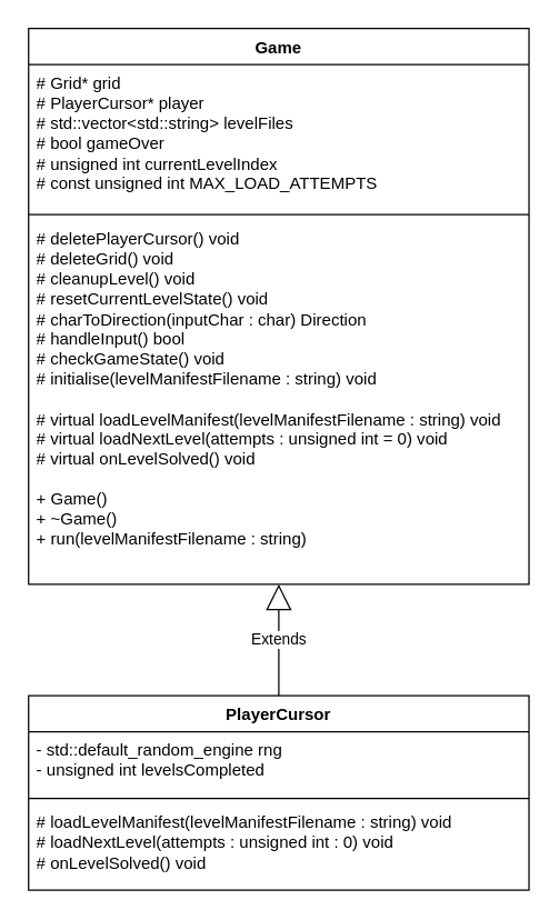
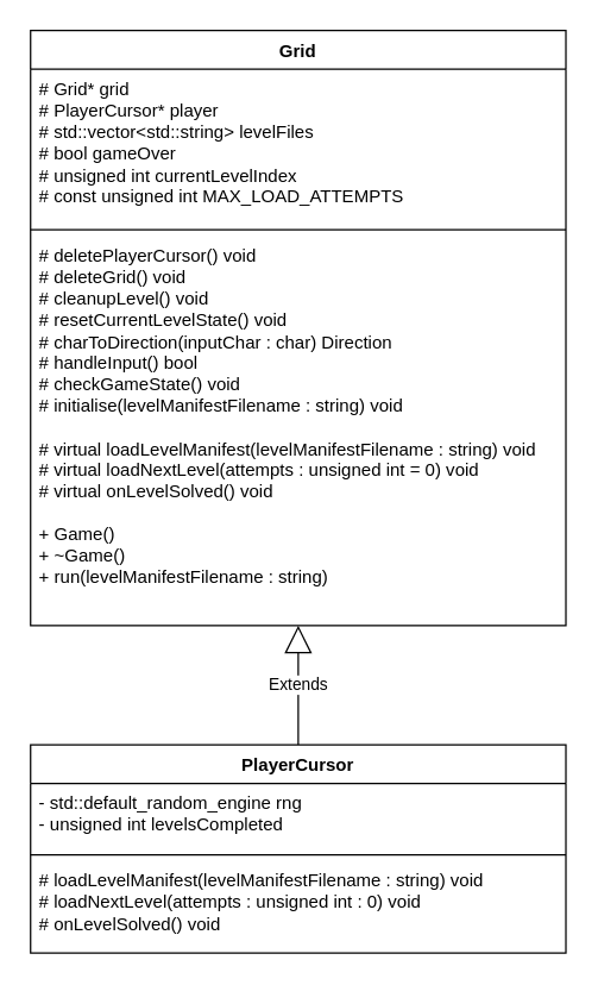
  <mxCell id="0" />
  <mxCell id="1" parent="0" />
- <mxCell id="2" value="Game" style="swimlane;fontStyle=1;align=center;verticalAlign=top;childLayout=stackLayout;horizontal=1;startSize=26;horizontalStack=0;resizeParent=1;resizeParentMax=0;resizeLast=0;collapsible=1;marginBottom=0;whiteSpace=wrap;html=1;" vertex="1" parent="1"><mxGeometry x="20" y="20" width="360" height="400" as="geometry" /></mxCell>
+ <mxCell id="2" value="Grid" style="swimlane;fontStyle=1;align=center;verticalAlign=top;childLayout=stackLayout;horizontal=1;startSize=26;horizontalStack=0;resizeParent=1;resizeParentMax=0;resizeLast=0;collapsible=1;marginBottom=0;whiteSpace=wrap;html=1;" vertex="1" parent="1"><mxGeometry x="20" y="20" width="360" height="400" as="geometry" /></mxCell>
  <mxCell id="3" value="# Grid* grid&lt;div&gt;# PlayerCursor* player&lt;/div&gt;&lt;div&gt;# std::vector&amp;lt;std::string&amp;gt; levelFiles&lt;/div&gt;&lt;div&gt;# bool gameOver&lt;/div&gt;&lt;div&gt;# unsigned int currentLevelIndex&lt;/div&gt;&lt;div&gt;# const unsigned int MAX_LOAD_ATTEMPTS&lt;/div&gt;" style="text;strokeColor=none;fillColor=none;align=left;verticalAlign=top;spacingLeft=4;spacingRight=4;overflow=hidden;rotatable=0;points=[[0,0.5],[1,0.5]];portConstraint=eastwest;whiteSpace=wrap;html=1;" vertex="1" parent="2"><mxGeometry y="26" width="360" height="104" as="geometry" /></mxCell>
  <mxCell id="4" value="" style="line;strokeWidth=1;fillColor=none;align=left;verticalAlign=middle;spacingTop=-1;spacingLeft=3;spacingRight=3;rotatable=0;labelPosition=right;points=[];portConstraint=eastwest;strokeColor=inherit;" vertex="1" parent="2"><mxGeometry y="130" width="360" height="8" as="geometry" /></mxCell>
  <mxCell id="5" value="# deletePlayerCursor() void&lt;div&gt;# deleteGrid() void&lt;/div&gt;&lt;div&gt;# cleanupLevel() void&lt;/div&gt;&lt;div&gt;# resetCurrentLevelState() void&lt;/div&gt;&lt;div&gt;# charToDirection(inputChar : char) Direction&lt;/div&gt;&lt;div&gt;# handleInput() bool&lt;/div&gt;&lt;div&gt;# checkGameState() void&lt;/div&gt;&lt;div&gt;# initialise(levelManifestFilename : string) void&lt;/div&gt;&lt;div&gt;&lt;br&gt;&lt;/div&gt;&lt;div&gt;# virtual loadLevelManifest(levelManifestFilename : string) void&lt;/div&gt;&lt;div&gt;#&amp;nbsp;&lt;span style=&quot;background-color: transparent; color: light-dark(rgb(0, 0, 0), rgb(255, 255, 255));&quot;&gt;virtual&lt;/span&gt;&lt;span style=&quot;background-color: transparent; color: light-dark(rgb(0, 0, 0), rgb(255, 255, 255));&quot;&gt;&amp;nbsp;&lt;/span&gt;&lt;span style=&quot;background-color: transparent; color: light-dark(rgb(0, 0, 0), rgb(255, 255, 255));&quot;&gt;loadNextLevel(attempts : unsigned int = 0) void&lt;/span&gt;&lt;/div&gt;&lt;div&gt;#&amp;nbsp;&lt;span style=&quot;background-color: transparent; color: light-dark(rgb(0, 0, 0), rgb(255, 255, 255));&quot;&gt;virtual&lt;/span&gt;&lt;span style=&quot;background-color: transparent; color: light-dark(rgb(0, 0, 0), rgb(255, 255, 255));&quot;&gt;&amp;nbsp;&lt;/span&gt;&lt;span style=&quot;background-color: transparent; color: light-dark(rgb(0, 0, 0), rgb(255, 255, 255));&quot;&gt;onLevelSolved() void&lt;/span&gt;&lt;/div&gt;&lt;div&gt;&lt;span style=&quot;background-color: transparent; color: light-dark(rgb(0, 0, 0), rgb(255, 255, 255));&quot;&gt;&lt;br&gt;&lt;/span&gt;&lt;/div&gt;&lt;div&gt;+ Game()&lt;/div&gt;&lt;div&gt;+ ~Game()&lt;/div&gt;&lt;div&gt;+ run(levelManifestFilename : string)&amp;nbsp;&lt;/div&gt;" style="text;strokeColor=none;fillColor=none;align=left;verticalAlign=top;spacingLeft=4;spacingRight=4;overflow=hidden;rotatable=0;points=[[0,0.5],[1,0.5]];portConstraint=eastwest;whiteSpace=wrap;html=1;" vertex="1" parent="2"><mxGeometry y="138" width="360" height="262" as="geometry" /></mxCell>
  <mxCell id="6" value="Extends" style="endArrow=block;endSize=16;endFill=0;html=1;rounded=0;" edge="1" parent="1"><mxGeometry width="160" relative="1" as="geometry"><mxPoint x="200" y="500" as="sourcePoint" /><mxPoint x="200" y="420" as="targetPoint" /></mxGeometry></mxCell>
  <mxCell id="7" value="PlayerCursor" style="swimlane;fontStyle=1;align=center;verticalAlign=top;childLayout=stackLayout;horizontal=1;startSize=26;horizontalStack=0;resizeParent=1;resizeParentMax=0;resizeLast=0;collapsible=1;marginBottom=0;whiteSpace=wrap;html=1;" vertex="1" parent="1"><mxGeometry x="20" y="500" width="360" height="140" as="geometry" /></mxCell>
  <mxCell id="8" value="- std::default_random_engine rng&lt;div&gt;- unsigned int levelsCompleted&lt;/div&gt;" style="text;strokeColor=none;fillColor=none;align=left;verticalAlign=top;spacingLeft=4;spacingRight=4;overflow=hidden;rotatable=0;points=[[0,0.5],[1,0.5]];portConstraint=eastwest;whiteSpace=wrap;html=1;" vertex="1" parent="7"><mxGeometry y="26" width="360" height="44" as="geometry" /></mxCell>
  <mxCell id="9" value="" style="line;strokeWidth=1;fillColor=none;align=left;verticalAlign=middle;spacingTop=-1;spacingLeft=3;spacingRight=3;rotatable=0;labelPosition=right;points=[];portConstraint=eastwest;strokeColor=inherit;" vertex="1" parent="7"><mxGeometry y="70" width="360" height="8" as="geometry" /></mxCell>
  <mxCell id="10" value="# loadLevelManifest(levelManifestFilename : string) void&lt;div&gt;# loadNextLevel(attempts : unsigned int : 0) void&lt;/div&gt;&lt;div&gt;# onLevelSolved() void&lt;/div&gt;" style="text;strokeColor=none;fillColor=none;align=left;verticalAlign=top;spacingLeft=4;spacingRight=4;overflow=hidden;rotatable=0;points=[[0,0.5],[1,0.5]];portConstraint=eastwest;whiteSpace=wrap;html=1;" vertex="1" parent="7"><mxGeometry y="78" width="360" height="62" as="geometry" /></mxCell>
